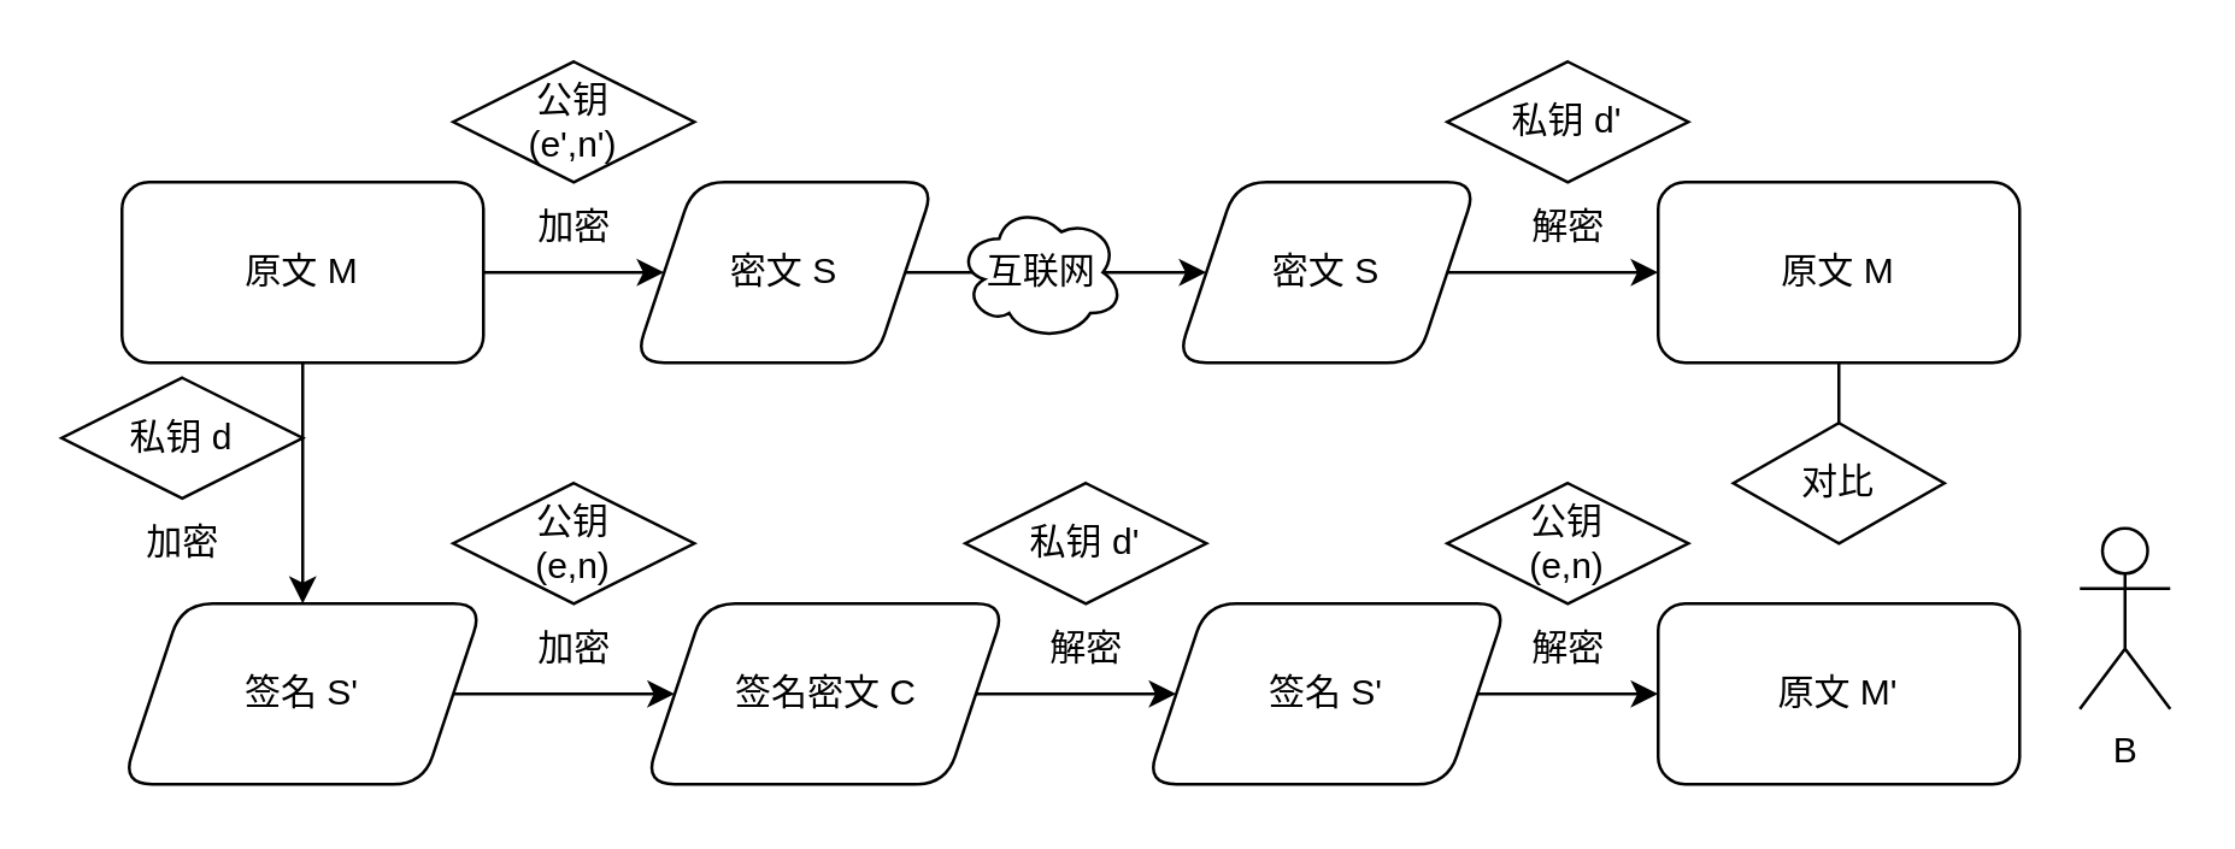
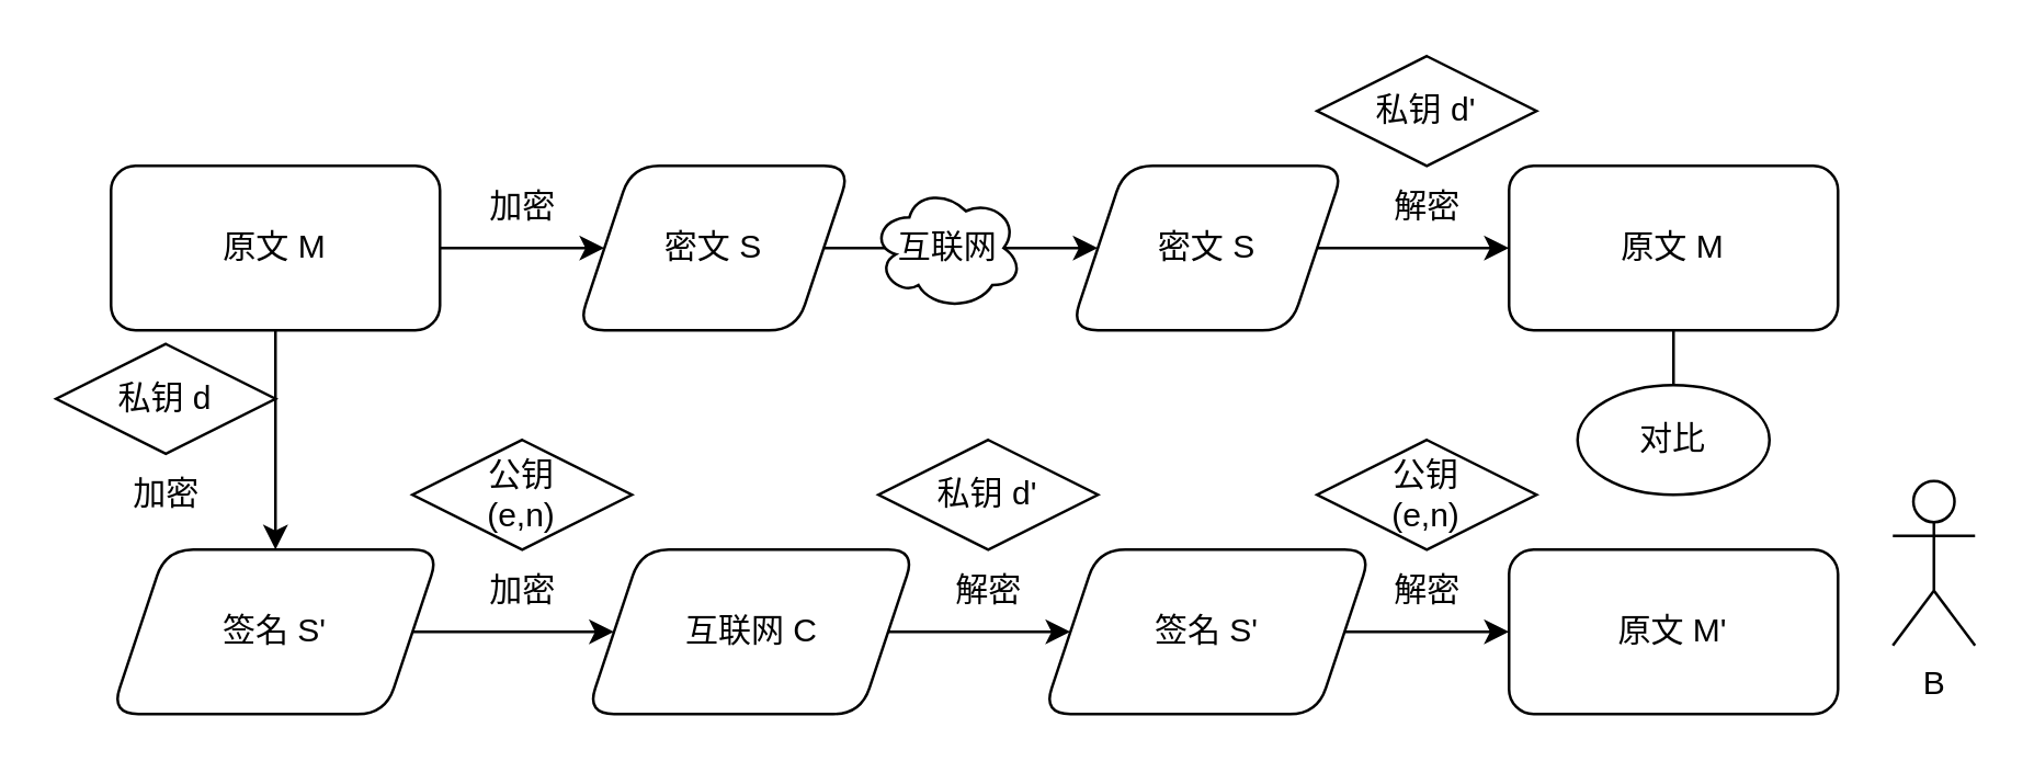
  <mxCell id="0" />
  <mxCell id="1" parent="0" />
  <mxCell id="2" value="" style="edgeStyle=orthogonalEdgeStyle;rounded=0;orthogonalLoop=1;jettySize=auto;html=1;" parent="1" source="4" target="6" edge="1"><mxGeometry relative="1" as="geometry" /></mxCell>
  <mxCell id="3" value="" style="edgeStyle=orthogonalEdgeStyle;rounded=0;orthogonalLoop=1;jettySize=auto;html=1;" parent="1" source="4" target="14" edge="1"><mxGeometry relative="1" as="geometry" /></mxCell>
  <mxCell id="4" value="原文 M" style="rounded=1;whiteSpace=wrap;html=1;" parent="1" vertex="1"><mxGeometry x="40" y="60" width="120" height="60" as="geometry" /></mxCell>
  <mxCell id="5" style="edgeStyle=orthogonalEdgeStyle;rounded=0;orthogonalLoop=1;jettySize=auto;html=1;exitX=1;exitY=0.5;exitDx=0;exitDy=0;entryX=0;entryY=0.5;entryDx=0;entryDy=0;endArrow=classic;endFill=1;" edge="1" parent="1" source="6" target="30"><mxGeometry relative="1" as="geometry" /></mxCell>
  <mxCell id="6" value="密文 S" style="shape=parallelogram;perimeter=parallelogramPerimeter;whiteSpace=wrap;html=1;fixedSize=1;rounded=1;" parent="1" vertex="1"><mxGeometry x="210" y="60" width="100" height="60" as="geometry" /></mxCell>
  <mxCell id="7" style="edgeStyle=orthogonalEdgeStyle;rounded=0;orthogonalLoop=1;jettySize=auto;html=1;exitX=0.5;exitY=1;exitDx=0;exitDy=0;endArrow=none;endFill=0;" edge="1" parent="1" source="8" target="32"><mxGeometry relative="1" as="geometry"><mxPoint x="610" y="137.5" as="targetPoint" /></mxGeometry></mxCell>
  <mxCell id="8" value="原文 M" style="whiteSpace=wrap;html=1;rounded=1;" parent="1" vertex="1"><mxGeometry x="550" y="60" width="120" height="60" as="geometry" /></mxCell>
  <mxCell id="9" value="&lt;div&gt;加密&lt;/div&gt;" style="text;html=1;align=center;verticalAlign=middle;resizable=0;points=[];autosize=1;strokeColor=none;fillColor=none;" parent="1" vertex="1"><mxGeometry x="165" y="60" width="50" height="30" as="geometry" /></mxCell>
  <mxCell id="10" value="&lt;div&gt;解密&lt;/div&gt;" style="text;align=center;verticalAlign=middle;resizable=0;points=[];autosize=1;strokeColor=none;fillColor=none;html=1;" parent="1" vertex="1"><mxGeometry x="495" y="60" width="50" height="30" as="geometry" /></mxCell>
- <mxCell id="11" value="&lt;div&gt;公钥&lt;/div&gt;&lt;div&gt;(e',n')&lt;/div&gt;" style="rhombus;whiteSpace=wrap;html=1;fillColor=default;" parent="1" vertex="1"><mxGeometry x="150" width="80" height="40" as="geometry" y="20" /></mxCell>
  <mxCell id="12" value="&lt;div&gt;私钥 d'&lt;/div&gt;" style="rhombus;whiteSpace=wrap;html=1;fillColor=default;" parent="1" vertex="1"><mxGeometry x="480" width="80" height="40" as="geometry" y="20" /></mxCell>
  <mxCell id="13" value="" style="edgeStyle=orthogonalEdgeStyle;rounded=0;orthogonalLoop=1;jettySize=auto;html=1;" parent="1" source="14" target="16" edge="1"><mxGeometry relative="1" as="geometry" /></mxCell>
  <mxCell id="14" value="签名 S'" style="shape=parallelogram;perimeter=parallelogramPerimeter;whiteSpace=wrap;html=1;fixedSize=1;rounded=1;" parent="1" vertex="1"><mxGeometry x="40" y="200" width="120" height="60" as="geometry" /></mxCell>
  <mxCell id="15" value="" style="edgeStyle=orthogonalEdgeStyle;rounded=0;orthogonalLoop=1;jettySize=auto;html=1;" parent="1" source="16" target="18" edge="1"><mxGeometry relative="1" as="geometry" /></mxCell>
- <mxCell id="16" value="签名密文 C" style="shape=parallelogram;perimeter=parallelogramPerimeter;whiteSpace=wrap;html=1;fixedSize=1;rounded=1;" parent="1" vertex="1"><mxGeometry x="213.5" y="200" width="120" height="60" as="geometry" /></mxCell>
+ <mxCell id="16" value="互联网 C" style="shape=parallelogram;perimeter=parallelogramPerimeter;whiteSpace=wrap;html=1;fixedSize=1;rounded=1;" parent="1" vertex="1"><mxGeometry x="213.5" y="200" width="120" height="60" as="geometry" /></mxCell>
  <mxCell id="17" value="" style="edgeStyle=orthogonalEdgeStyle;rounded=0;orthogonalLoop=1;jettySize=auto;html=1;" parent="1" source="18" target="19" edge="1"><mxGeometry relative="1" as="geometry" /></mxCell>
  <mxCell id="18" value="签名 S'" style="shape=parallelogram;perimeter=parallelogramPerimeter;whiteSpace=wrap;html=1;fixedSize=1;rounded=1;" parent="1" vertex="1"><mxGeometry x="380" y="200" width="120" height="60" as="geometry" /></mxCell>
  <mxCell id="19" value="原文 M'" style="whiteSpace=wrap;html=1;rounded=1;" parent="1" vertex="1"><mxGeometry x="550" y="200" width="120" height="60" as="geometry" /></mxCell>
  <mxCell id="20" value="B" style="shape=umlActor;verticalLabelPosition=bottom;verticalAlign=top;html=1;outlineConnect=0;fillColor=default;" parent="1" vertex="1"><mxGeometry x="690" y="175" width="30" height="60" as="geometry" /></mxCell>
  <mxCell id="21" value="&lt;div&gt;加密&lt;/div&gt;" style="text;html=1;align=center;verticalAlign=middle;resizable=0;points=[];autosize=1;strokeColor=none;fillColor=none;" parent="1" vertex="1"><mxGeometry x="165" y="200" width="50" height="30" as="geometry" /></mxCell>
  <mxCell id="22" value="&lt;div&gt;公钥&lt;/div&gt;&lt;div&gt;(e,n)&lt;br&gt;&lt;/div&gt;" style="rhombus;whiteSpace=wrap;html=1;fillColor=default;" parent="1" vertex="1"><mxGeometry x="150" y="160" width="80" height="40" as="geometry" /></mxCell>
  <mxCell id="23" value="&lt;div&gt;解密&lt;/div&gt;" style="text;align=center;verticalAlign=middle;resizable=0;points=[];autosize=1;strokeColor=none;fillColor=none;html=1;" parent="1" vertex="1"><mxGeometry x="335" y="200" width="50" height="30" as="geometry" /></mxCell>
  <mxCell id="24" value="&lt;div&gt;私钥 d'&lt;br&gt;&lt;/div&gt;" style="rhombus;whiteSpace=wrap;html=1;fillColor=default;" parent="1" vertex="1"><mxGeometry x="320" y="160" width="80" height="40" as="geometry" /></mxCell>
  <mxCell id="25" value="&lt;div&gt;私钥 d&lt;br&gt;&lt;/div&gt;" style="rhombus;whiteSpace=wrap;html=1;fillColor=default;" parent="1" vertex="1"><mxGeometry x="20" y="125" width="80" height="40" as="geometry" /></mxCell>
  <mxCell id="26" value="&lt;div&gt;加密&lt;/div&gt;" style="text;html=1;align=center;verticalAlign=middle;resizable=0;points=[];autosize=1;strokeColor=none;fillColor=none;" parent="1" vertex="1"><mxGeometry x="35" y="165" width="50" height="30" as="geometry" /></mxCell>
  <mxCell id="27" value="&lt;div&gt;解密&lt;/div&gt;" style="text;align=center;verticalAlign=middle;resizable=0;points=[];autosize=1;strokeColor=none;fillColor=none;html=1;" parent="1" vertex="1"><mxGeometry x="495" y="200" width="50" height="30" as="geometry" /></mxCell>
  <mxCell id="28" value="&lt;div&gt;公钥&lt;br&gt;&lt;/div&gt;(e,n)" style="rhombus;whiteSpace=wrap;html=1;fillColor=default;" parent="1" vertex="1"><mxGeometry x="480" y="160" width="80" height="40" as="geometry" /></mxCell>
  <mxCell id="29" style="edgeStyle=orthogonalEdgeStyle;rounded=0;orthogonalLoop=1;jettySize=auto;html=1;exitX=1;exitY=0.5;exitDx=0;exitDy=0;endArrow=classic;endFill=1;" edge="1" parent="1" source="30" target="8"><mxGeometry relative="1" as="geometry" /></mxCell>
  <mxCell id="30" value="密文 S" style="shape=parallelogram;perimeter=parallelogramPerimeter;whiteSpace=wrap;html=1;fixedSize=1;rounded=1;" vertex="1" parent="1"><mxGeometry x="390" y="60" width="100" height="60" as="geometry" /></mxCell>
  <mxCell id="31" value="互联网" style="ellipse;shape=cloud;whiteSpace=wrap;html=1;" vertex="1" parent="1"><mxGeometry x="317.5" y="67.5" width="55" height="45" as="geometry" /></mxCell>
- <mxCell id="32" value="&lt;div&gt;对比&lt;/div&gt;" style="rhombus;whiteSpace=wrap;html=1;" vertex="1" parent="1"><mxGeometry x="575" y="140" width="70" height="40" as="geometry" /></mxCell>
+ <mxCell id="32" value="&lt;div&gt;对比&lt;/div&gt;" style="ellipse;whiteSpace=wrap;html=1;" vertex="1" parent="1"><mxGeometry x="575" y="140" width="70" height="40" as="geometry" /></mxCell>
